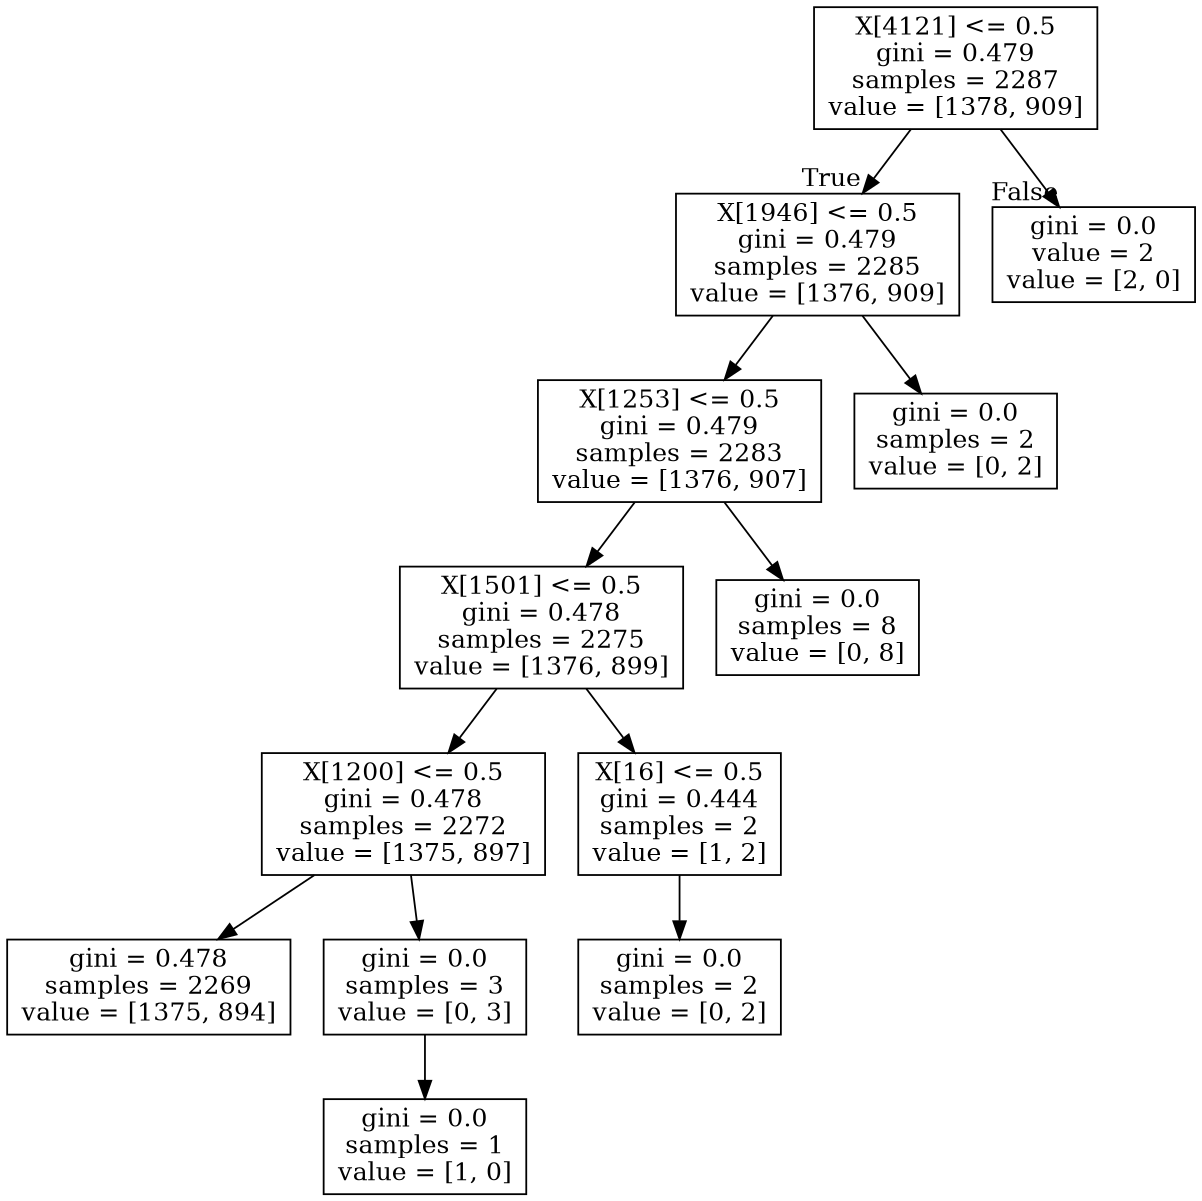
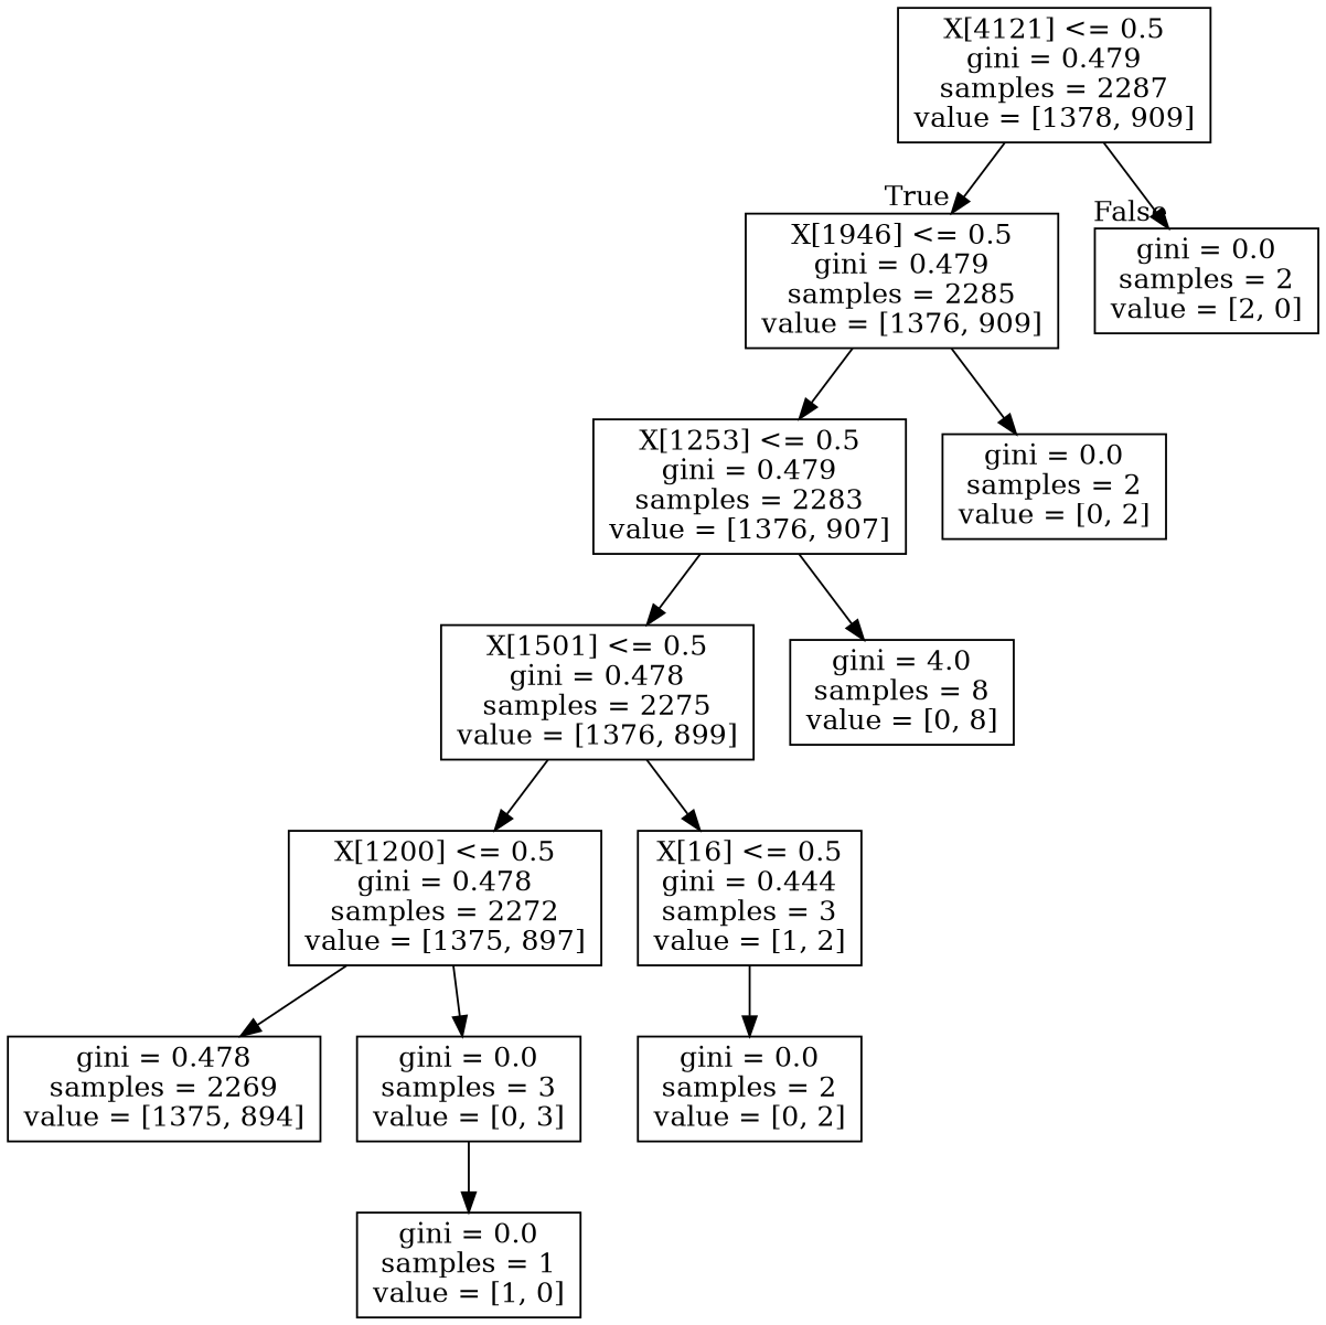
  digraph {
    node [shape=box]
    n1 [label="X[4121] <= 0.5\ngini = 0.479\nsamples = 2287\nvalue = [1378, 909]"]
    n2 [label="X[1946] <= 0.5\ngini = 0.479\nsamples = 2285\nvalue = [1376, 909]"]
-   n3 [label="gini = 0.0\nvalue = 2\nvalue = [2, 0]"]
+   n3 [label="gini = 0.0\nsamples = 2\nvalue = [2, 0]"]
    n4 [label="X[1253] <= 0.5\ngini = 0.479\nsamples = 2283\nvalue = [1376, 907]"]
    n5 [label="gini = 0.0\nsamples = 2\nvalue = [0, 2]"]
    n6 [label="X[1501] <= 0.5\ngini = 0.478\nsamples = 2275\nvalue = [1376, 899]"]
-   n7 [label="gini = 0.0\nsamples = 8\nvalue = [0, 8]"]
+   n7 [label="gini = 4.0\nsamples = 8\nvalue = [0, 8]"]
    n8 [label="X[1200] <= 0.5\ngini = 0.478\nsamples = 2272\nvalue = [1375, 897]"]
-   n9 [label="X[16] <= 0.5\ngini = 0.444\nsamples = 2\nvalue = [1, 2]"]
+   n9 [label="X[16] <= 0.5\ngini = 0.444\nsamples = 3\nvalue = [1, 2]"]
    n10 [label="gini = 0.478\nsamples = 2269\nvalue = [1375, 894]"]
    n11 [label="gini = 0.0\nsamples = 3\nvalue = [0, 3]"]
    n12 [label="gini = 0.0\nsamples = 2\nvalue = [0, 2]"]
    n13 [label="gini = 0.0\nsamples = 1\nvalue = [1, 0]"]
    n1 -> n2 [headlabel=True labelangle=45 labeldistance=2.5]
    n1 -> n3 [headlabel=False labelangle=-45 labeldistance=2.5]
    n2 -> n4
    n2 -> n5
    n4 -> n6
    n4 -> n7
    n6 -> n8
    n6 -> n9
    n8 -> n10
    n8 -> n11
    n9 -> n12
    n11 -> n13
  }
